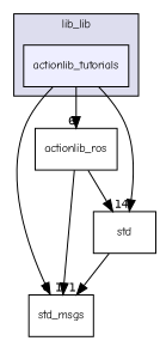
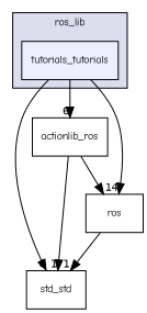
  digraph {
    compound=true
    fontname="Comic Neue"
    node [fontname="Comic Neue" fontsize=10 shape=box]
    edge [fontname="Comic Neue" headlabel=6 labeldistance=1.5 labelfontname=Helvetica labelfontsize=10]
-   n1 [fillcolor="#eeeeff" label=actionlib_tutorials pencolor=black style=filled]
-   n2 [label=std_msgs]
+   n1 [fillcolor="#eeeeff" label=tutorials_tutorials pencolor=black style=filled]
+   n2 [label=std_std]
    n3 [label=actionlib_ros]
-   n4 [label=std]
+   n4 [label=ros]
    subgraph cluster_1 {
      bgcolor="#ddddee"
      fontsize=10
-     label=lib_lib
+     label=ros_lib
      pencolor=black
      n1
    }
    n1 -> n2
    n1 -> n3
    n1 -> n4 [headlabel=14]
    n3 -> n2 [headlabel=1]
    n3 -> n4 [headlabel=4]
    n4 -> n2 [headlabel=1]
  }
